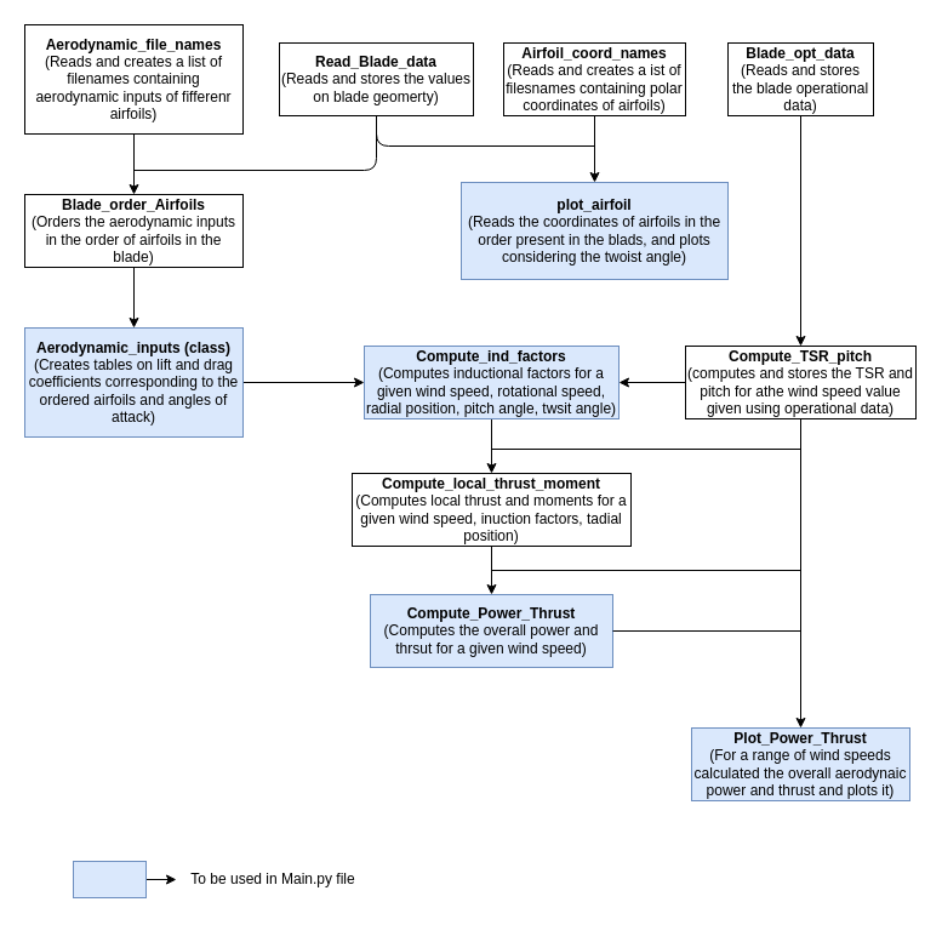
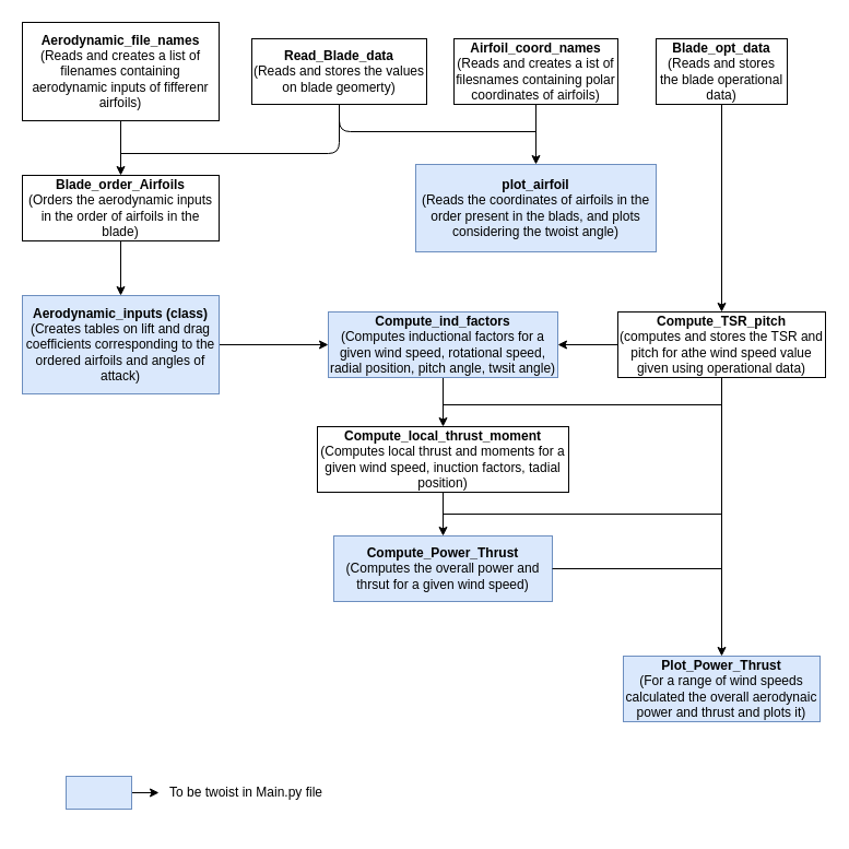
  <mxCell id="0" />
  <mxCell id="1" parent="0" />
  <mxCell id="2" style="edgeStyle=none;html=1;exitX=0.5;exitY=1;exitDx=0;exitDy=0;" edge="1" parent="1" source="3" target="6"><mxGeometry relative="1" as="geometry" /></mxCell>
  <mxCell id="3" value="&lt;b&gt;Aerodynamic_file_names&lt;/b&gt;&lt;div&gt;(Reads and creates a list of filenames containing aerodynamic inputs of fifferenr airfoils)&lt;/div&gt;" style="rounded=0;whiteSpace=wrap;html=1;" vertex="1" parent="1"><mxGeometry x="20" y="20" width="180" height="90" as="geometry" /></mxCell>
  <mxCell id="4" value="&lt;b&gt;Read_Blade_data&lt;/b&gt;&lt;br&gt;(Reads and stores the values on blade geomerty)" style="rounded=0;whiteSpace=wrap;html=1;" vertex="1" parent="1"><mxGeometry x="230" y="35" width="160" height="60" as="geometry" /></mxCell>
  <mxCell id="5" style="edgeStyle=none;html=1;exitX=0.5;exitY=1;exitDx=0;exitDy=0;" edge="1" parent="1" source="6" target="8"><mxGeometry relative="1" as="geometry" /></mxCell>
  <mxCell id="6" value="&lt;b&gt;Blade_order_Airfoils&lt;br&gt;&lt;/b&gt;(Orders the aerodynamic inputs in the order of airfoils in the blade)" style="rounded=0;whiteSpace=wrap;html=1;" vertex="1" parent="1"><mxGeometry x="20" y="160" width="180" height="60" as="geometry" /></mxCell>
  <mxCell id="7" style="edgeStyle=none;html=1;exitX=1;exitY=0.5;exitDx=0;exitDy=0;entryX=0;entryY=0.5;entryDx=0;entryDy=0;" edge="1" parent="1" source="8" target="18"><mxGeometry relative="1" as="geometry" /></mxCell>
  <mxCell id="8" value="&lt;b&gt;Aerodynamic_inputs (class)&lt;/b&gt;&lt;div&gt;(Creates tables on lift and drag coefficients corresponding to the ordered airfoils and angles of attack)&lt;/div&gt;" style="rounded=0;whiteSpace=wrap;html=1;fillColor=#dae8fc;strokeColor=#6c8ebf;" vertex="1" parent="1"><mxGeometry x="20" y="270" width="180" height="90" as="geometry" /></mxCell>
  <mxCell id="9" style="edgeStyle=none;html=1;exitX=0.5;exitY=1;exitDx=0;exitDy=0;entryX=0.5;entryY=0;entryDx=0;entryDy=0;" edge="1" parent="1" source="10" target="11"><mxGeometry relative="1" as="geometry" /></mxCell>
  <mxCell id="10" value="&lt;b&gt;Airfoil_coord_names&lt;/b&gt;&lt;div&gt;(Reads and creates a ist of filesnames containing polar coordinates of airfoils)&lt;/div&gt;" style="rounded=0;whiteSpace=wrap;html=1;" vertex="1" parent="1"><mxGeometry x="415" y="35" width="150" height="60" as="geometry" /></mxCell>
  <mxCell id="11" value="&lt;b&gt;plot_airfoil&lt;/b&gt;&lt;div&gt;(Reads the coordinates of airfoils in the order present in the blads, and plots considering the twoist angle)&lt;/div&gt;" style="rounded=0;whiteSpace=wrap;html=1;fillColor=#dae8fc;strokeColor=#6c8ebf;" vertex="1" parent="1"><mxGeometry x="380" y="150" width="220" height="80" as="geometry" /></mxCell>
  <mxCell id="12" style="edgeStyle=none;html=1;exitX=0.5;exitY=1;exitDx=0;exitDy=0;entryX=0.5;entryY=0;entryDx=0;entryDy=0;" edge="1" parent="1" source="13" target="16"><mxGeometry relative="1" as="geometry" /></mxCell>
  <mxCell id="13" value="&lt;b&gt;Blade_opt_data&lt;/b&gt;&lt;div&gt;(Reads and stores the blade operational data)&lt;/div&gt;" style="rounded=0;whiteSpace=wrap;html=1;" vertex="1" parent="1"><mxGeometry x="600" y="35" width="120" height="60" as="geometry" /></mxCell>
  <mxCell id="14" style="edgeStyle=none;html=1;entryX=1;entryY=0.5;entryDx=0;entryDy=0;" edge="1" parent="1" source="16" target="18"><mxGeometry relative="1" as="geometry" /></mxCell>
  <mxCell id="15" style="edgeStyle=none;html=1;exitX=0.5;exitY=1;exitDx=0;exitDy=0;entryX=0.5;entryY=0;entryDx=0;entryDy=0;" edge="1" parent="1" source="16" target="22"><mxGeometry relative="1" as="geometry" /></mxCell>
  <mxCell id="16" value="&lt;b&gt;Compute_TSR_pitch&lt;/b&gt;&lt;div&gt;(computes and stores the TSR and pitch for athe wind speed value given using operational data)&lt;/div&gt;" style="rounded=0;whiteSpace=wrap;html=1;" vertex="1" parent="1"><mxGeometry x="565" y="285" width="190" height="60" as="geometry" /></mxCell>
  <mxCell id="17" value="" style="edgeStyle=none;html=1;" edge="1" parent="1" source="18" target="20"><mxGeometry relative="1" as="geometry" /></mxCell>
  <mxCell id="18" value="&lt;b&gt;Compute_ind_factors&lt;/b&gt;&lt;div&gt;(Computes inductional factors for a given wind speed, rotational speed, radial position, pitch angle, twsit angle)&lt;/div&gt;" style="rounded=0;whiteSpace=wrap;html=1;fillColor=#dae8fc;strokeColor=#6c8ebf;" vertex="1" parent="1"><mxGeometry x="300" y="285" width="210" height="60" as="geometry" /></mxCell>
  <mxCell id="19" value="" style="edgeStyle=none;html=1;" edge="1" parent="1" source="20" target="21"><mxGeometry relative="1" as="geometry" /></mxCell>
  <mxCell id="20" value="&lt;b&gt;Compute_local_thrust_moment&lt;/b&gt;&lt;div&gt;(Computes local thrust and moments for a given wind speed, inuction factors, tadial position)&lt;/div&gt;" style="rounded=0;whiteSpace=wrap;html=1;" vertex="1" parent="1"><mxGeometry x="290" y="390" width="230" height="60" as="geometry" /></mxCell>
  <mxCell id="21" value="&lt;b&gt;Compute_Power_Thrust&lt;/b&gt;&lt;br&gt;(Computes the overall power and thrsut for a given wind speed)" style="rounded=0;whiteSpace=wrap;html=1;fillColor=#dae8fc;strokeColor=#6c8ebf;" vertex="1" parent="1"><mxGeometry x="305" y="490" width="200" height="60" as="geometry" /></mxCell>
  <mxCell id="22" value="Plot_Power_Thrust&lt;div&gt;&lt;span style=&quot;font-weight: normal;&quot;&gt;(For a range of wind speeds calculated the overall aerodynaic power and thrust and plots it)&lt;/span&gt;&lt;/div&gt;" style="rounded=0;whiteSpace=wrap;html=1;fontStyle=1;fillColor=#dae8fc;strokeColor=#6c8ebf;" vertex="1" parent="1"><mxGeometry x="570" y="600" width="180" height="60" as="geometry" /></mxCell>
  <mxCell id="23" value="" style="endArrow=none;html=1;" edge="1" parent="1"><mxGeometry width="50" height="50" relative="1" as="geometry"><mxPoint x="405" y="370" as="sourcePoint" /><mxPoint x="660" y="370" as="targetPoint" /></mxGeometry></mxCell>
  <mxCell id="24" value="" style="endArrow=none;html=1;" edge="1" parent="1"><mxGeometry width="50" height="50" relative="1" as="geometry"><mxPoint x="405" y="470" as="sourcePoint" /><mxPoint x="660" y="470" as="targetPoint" /></mxGeometry></mxCell>
  <mxCell id="25" value="" style="endArrow=none;html=1;" edge="1" parent="1"><mxGeometry width="50" height="50" relative="1" as="geometry"><mxPoint x="505" y="520" as="sourcePoint" /><mxPoint x="660" y="520" as="targetPoint" /></mxGeometry></mxCell>
  <mxCell id="26" value="" style="endArrow=none;html=1;entryX=0.5;entryY=1;entryDx=0;entryDy=0;" edge="1" parent="1" target="4"><mxGeometry width="50" height="50" relative="1" as="geometry"><mxPoint x="110" y="140" as="sourcePoint" /><mxPoint x="355" y="95" as="targetPoint" /><Array as="points"><mxPoint x="310" y="140" /></Array></mxGeometry></mxCell>
  <mxCell id="27" value="" style="endArrow=none;html=1;exitX=0.5;exitY=1;exitDx=0;exitDy=0;" edge="1" parent="1" source="4"><mxGeometry width="50" height="50" relative="1" as="geometry"><mxPoint x="450" y="150" as="sourcePoint" /><mxPoint x="490" y="120" as="targetPoint" /><Array as="points"><mxPoint x="310" y="120" /></Array></mxGeometry></mxCell>
  <mxCell id="28" value="" style="edgeStyle=none;html=1;" edge="1" parent="1" source="29" target="30"><mxGeometry relative="1" as="geometry" /></mxCell>
  <mxCell id="29" value="" style="rounded=0;whiteSpace=wrap;html=1;fillColor=#dae8fc;strokeColor=#6c8ebf;" vertex="1" parent="1"><mxGeometry x="60" y="710" width="60" height="30" as="geometry" /></mxCell>
- <mxCell id="30" value="To be used in Main.py file" style="rounded=0;whiteSpace=wrap;html=1;dashed=1;dashPattern=1 4;strokeColor=none;" vertex="1" parent="1"><mxGeometry x="145" y="695" width="160" height="60" as="geometry" /></mxCell>
+ <mxCell id="30" value="To be twoist in Main.py file" style="rounded=0;whiteSpace=wrap;html=1;dashed=1;dashPattern=1 4;strokeColor=none;" vertex="1" parent="1"><mxGeometry x="145" y="695" width="160" height="60" as="geometry" /></mxCell>
